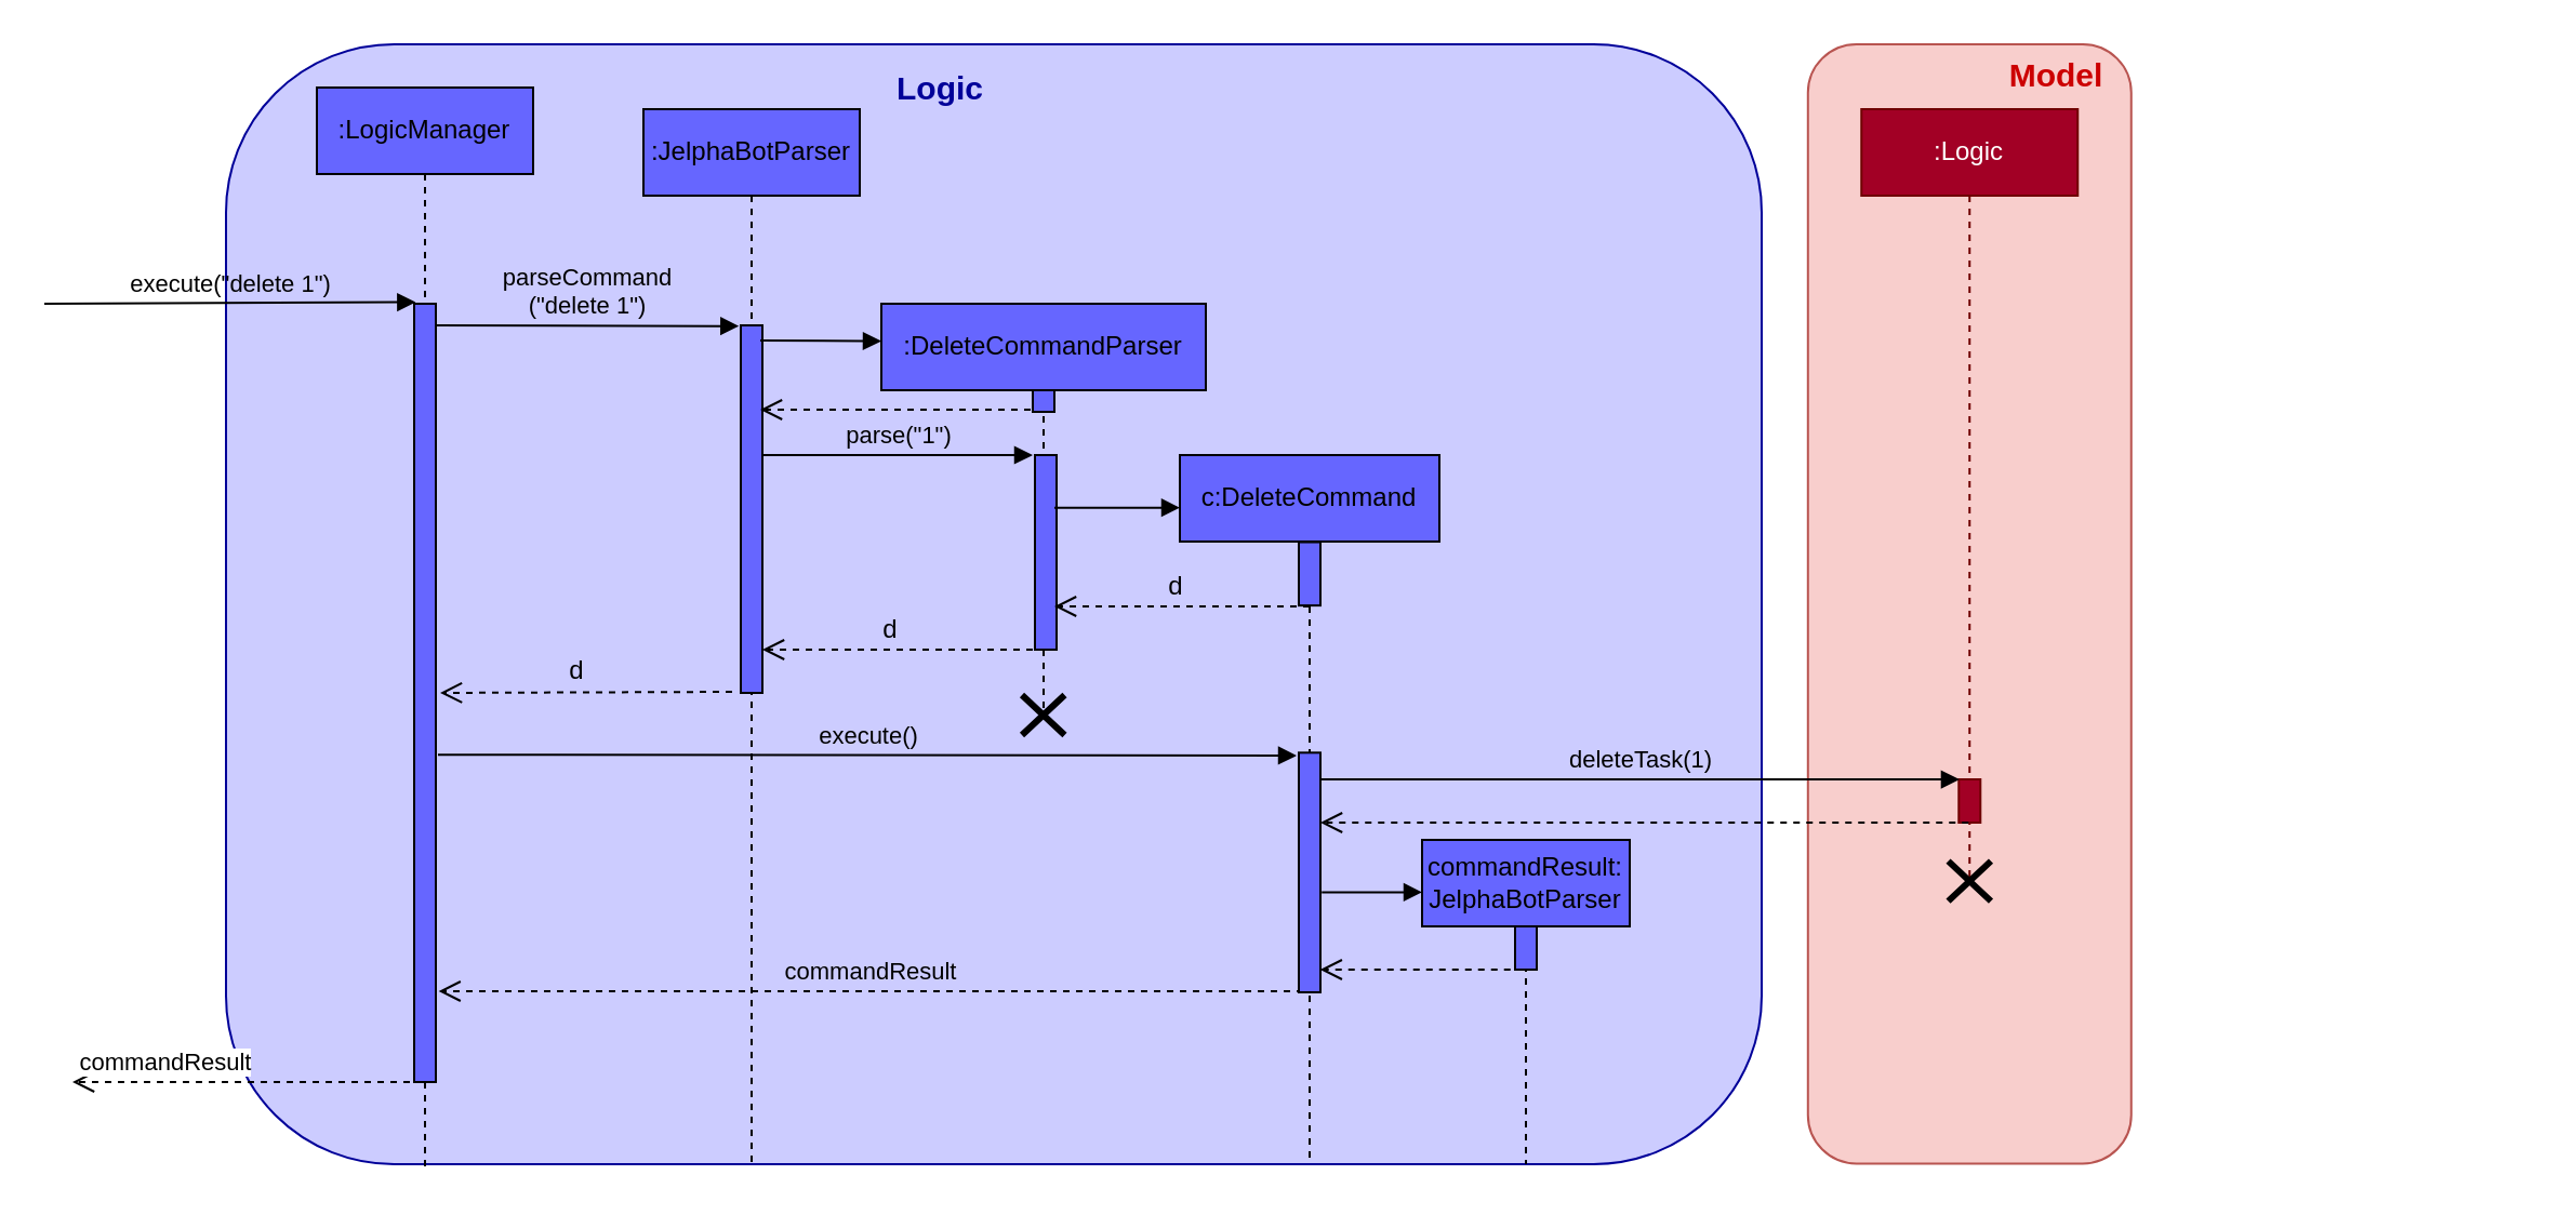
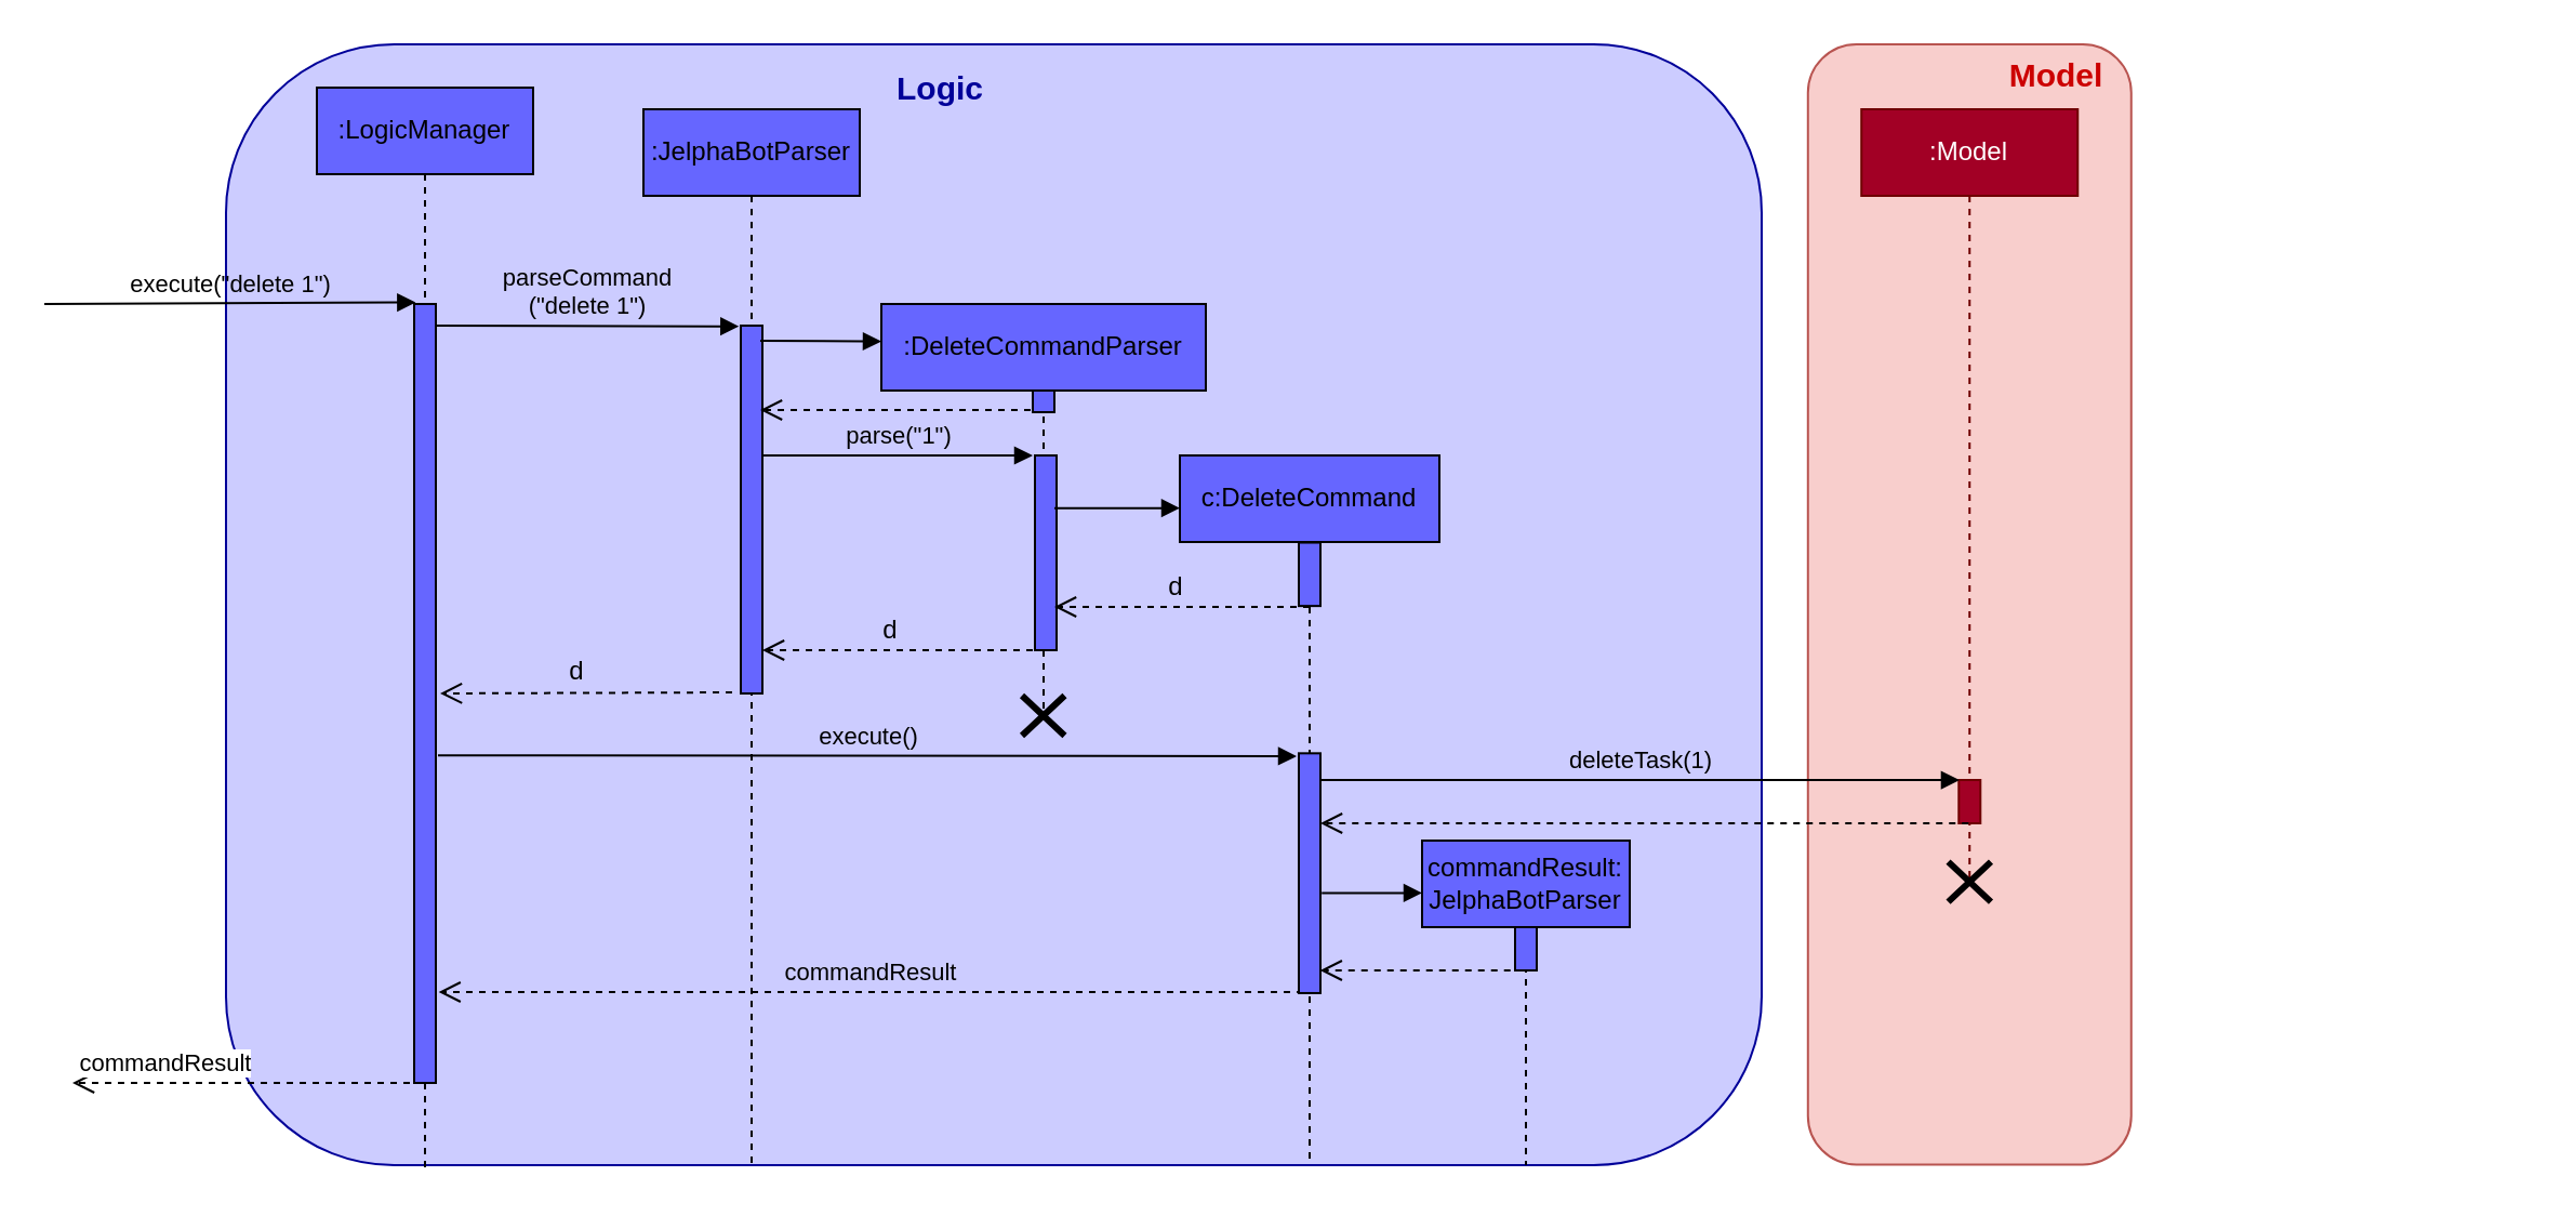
  <mxCell id="0" />
  <mxCell id="1" parent="0" />
  <mxCell id="2" value="" style="rounded=1;whiteSpace=wrap;html=1;shadow=0;fillColor=#CCCCFF;strokeColor=#000099;" parent="1" vertex="1"><mxGeometry x="104" y="20" width="710" height="518" as="geometry" /></mxCell>
  <mxCell id="3" value="" style="rounded=1;whiteSpace=wrap;html=1;shadow=0;rotation=-90;fillColor=#f8cecc;strokeColor=#b85450;" parent="1" vertex="1"><mxGeometry x="651.29" y="204.12" width="517.7" height="149.48" as="geometry" /></mxCell>
  <mxCell id="4" value="execute(&quot;delete 1&quot;)" style="html=1;verticalAlign=bottom;endArrow=block;fillColor=#4D9900;entryX=0.067;entryY=-0.002;entryDx=0;entryDy=0;entryPerimeter=0;labelBackgroundColor=none;" parent="1" target="44" edge="1"><mxGeometry width="80" relative="1" as="geometry"><mxPoint x="20" y="140" as="sourcePoint" /><mxPoint x="179.5" y="140" as="targetPoint" /></mxGeometry></mxCell>
  <mxCell id="5" value="commandResult" style="html=1;verticalAlign=bottom;endArrow=open;dashed=1;endSize=8;fillColor=#4D9900;labelBackgroundColor=none;" parent="1" edge="1"><mxGeometry relative="1" as="geometry"><mxPoint x="602" y="458" as="sourcePoint" /><mxPoint x="202.324" y="458" as="targetPoint" /></mxGeometry></mxCell>
  <mxCell id="6" value="&lt;font color=&quot;#000099&quot; size=&quot;1&quot;&gt;&lt;b style=&quot;font-size: 15px&quot;&gt;Logic&lt;/b&gt;&lt;/font&gt;" style="text;html=1;align=center;verticalAlign=middle;resizable=0;points=[];autosize=1;" parent="1" vertex="1"><mxGeometry x="404" y="30" width="60" height="20" as="geometry" /></mxCell>
  <mxCell id="7" value=":JelphaBotParser" style="shape=umlLifeline;perimeter=lifelinePerimeter;whiteSpace=wrap;html=1;container=1;collapsible=0;recursiveResize=0;outlineConnect=0;shadow=0;fillColor=#6666FF;" parent="1" vertex="1"><mxGeometry x="297" y="50" width="100" height="488" as="geometry" /></mxCell>
  <mxCell id="8" value="" style="html=1;points=[];perimeter=orthogonalPerimeter;shadow=0;fillColor=#6666FF;" parent="7" vertex="1"><mxGeometry x="45" y="100" width="10" height="170" as="geometry" /></mxCell>
  <mxCell id="9" value="" style="html=1;verticalAlign=bottom;endArrow=block;fillColor=#4D9900;entryX=0;entryY=0.091;entryDx=0;entryDy=0;entryPerimeter=0;" parent="7" target="10" edge="1"><mxGeometry width="80" relative="1" as="geometry"><mxPoint x="54" y="107" as="sourcePoint" /><mxPoint x="150" y="110" as="targetPoint" /></mxGeometry></mxCell>
  <mxCell id="10" value=":DeleteCommandParser" style="shape=umlLifeline;perimeter=lifelinePerimeter;whiteSpace=wrap;html=1;container=1;collapsible=0;recursiveResize=0;outlineConnect=0;shadow=0;fillColor=#6666FF;" parent="1" vertex="1"><mxGeometry x="407" y="140" width="150" height="190" as="geometry" /></mxCell>
  <mxCell id="11" value="" style="html=1;points=[];perimeter=orthogonalPerimeter;shadow=0;fillColor=#6666FF;" parent="10" vertex="1"><mxGeometry x="70" y="40" width="10" height="10" as="geometry" /></mxCell>
  <mxCell id="12" value="" style="group" parent="10" vertex="1" connectable="0"><mxGeometry x="71" y="70" width="10" height="120" as="geometry" /></mxCell>
  <mxCell id="13" value="" style="group" parent="12" vertex="1" connectable="0"><mxGeometry width="10" height="90" as="geometry" /></mxCell>
  <mxCell id="14" value="&lt;span style=&quot;color: rgba(0 , 0 , 0 , 0) ; font-family: monospace ; font-size: 0px&quot;&gt;%3CmxGraphModel%3E%3Croot%3E%3CmxCell%20id%3D%220%22%2F%3E%3CmxCell%20id%3D%221%22%20parent%3D%220%22%2F%3E%3CmxCell%20id%3D%222%22%20value%3D%22%22%20style%3D%22shape%3DumlDestroy%3BwhiteSpace%3Dwrap%3Bhtml%3D1%3BstrokeWidth%3D3%3BfillColor%3D%23ffffff%3B%22%20vertex%3D%221%22%20parent%3D%221%22%3E%3CmxGeometry%20x%3D%22562%22%20y%3D%22420%22%20width%3D%2230%22%20height%3D%2230%22%20as%3D%22geometry%22%2F%3E%3C%2FmxCell%3E%3C%2Froot%3E%3C%2FmxGraphModel%3E&lt;/span&gt;" style="html=1;points=[];perimeter=orthogonalPerimeter;shadow=0;fillColor=#6666FF;" parent="13" vertex="1"><mxGeometry width="10" height="90" as="geometry" /></mxCell>
  <mxCell id="15" value="parse(&quot;1&quot;)" style="html=1;verticalAlign=bottom;endArrow=block;fillColor=#4D9900;labelBackgroundColor=none;" parent="1" edge="1"><mxGeometry width="80" relative="1" as="geometry"><mxPoint x="352" y="210" as="sourcePoint" /><mxPoint x="477" y="210" as="targetPoint" /><Array as="points" /></mxGeometry></mxCell>
  <mxCell id="16" value="" style="group" parent="1" vertex="1" connectable="0"><mxGeometry x="545" y="210" width="120" height="328" as="geometry" /></mxCell>
  <mxCell id="17" value="c:DeleteCommand" style="shape=umlLifeline;perimeter=lifelinePerimeter;whiteSpace=wrap;html=1;container=1;collapsible=0;recursiveResize=0;outlineConnect=0;shadow=0;fillColor=#6666FF;" parent="16" vertex="1"><mxGeometry width="120" height="328" as="geometry" /></mxCell>
  <mxCell id="18" value="" style="html=1;points=[];perimeter=orthogonalPerimeter;shadow=0;fillColor=#6666FF;" parent="17" vertex="1"><mxGeometry x="55" y="40.274" width="10" height="29.301" as="geometry" /></mxCell>
  <mxCell id="19" value="" style="group" parent="17" vertex="1" connectable="0"><mxGeometry x="55" y="137.661" width="10" height="110.824" as="geometry" /></mxCell>
  <mxCell id="20" value="&lt;span style=&quot;color: rgba(0 , 0 , 0 , 0) ; font-family: monospace ; font-size: 0px&quot;&gt;%3CmxGraphModel%3E%3Croot%3E%3CmxCell%20id%3D%220%22%2F%3E%3CmxCell%20id%3D%221%22%20parent%3D%220%22%2F%3E%3CmxCell%20id%3D%222%22%20value%3D%22%22%20style%3D%22shape%3DumlDestroy%3BwhiteSpace%3Dwrap%3Bhtml%3D1%3BstrokeWidth%3D3%3BfillColor%3D%23ffffff%3B%22%20vertex%3D%221%22%20parent%3D%221%22%3E%3CmxGeometry%20x%3D%22562%22%20y%3D%22420%22%20width%3D%2230%22%20height%3D%2230%22%20as%3D%22geometry%22%2F%3E%3C%2FmxCell%3E%3C%2Froot%3E%3C%2FmxGraphModel%3E&lt;/span&gt;" style="html=1;points=[];perimeter=orthogonalPerimeter;shadow=0;fillColor=#6666FF;" parent="19" vertex="1"><mxGeometry width="10" height="110.824" as="geometry" /></mxCell>
  <mxCell id="21" value="" style="html=1;verticalAlign=bottom;endArrow=block;fillColor=#4D9900;" parent="16" edge="1"><mxGeometry width="80" relative="1" as="geometry"><mxPoint x="-58" y="24.325" as="sourcePoint" /><mxPoint y="24.325" as="targetPoint" /></mxGeometry></mxCell>
  <mxCell id="22" value="" style="html=1;verticalAlign=bottom;endArrow=open;dashed=1;endSize=8;fillColor=#4D9900;" parent="1" edge="1"><mxGeometry relative="1" as="geometry"><mxPoint x="605" y="280" as="sourcePoint" /><mxPoint x="487" y="280" as="targetPoint" /></mxGeometry></mxCell>
  <mxCell id="23" value="d" style="text;html=1;align=center;verticalAlign=middle;resizable=0;points=[];labelBackgroundColor=none;" parent="22" vertex="1" connectable="0"><mxGeometry x="0.069" y="-1" relative="1" as="geometry"><mxPoint y="-9" as="offset" /></mxGeometry></mxCell>
  <mxCell id="24" value="" style="html=1;verticalAlign=bottom;endArrow=open;dashed=1;endSize=8;fillColor=#4D9900;labelBackgroundColor=none;" parent="1" edge="1"><mxGeometry relative="1" as="geometry"><mxPoint x="477" y="300" as="sourcePoint" /><mxPoint x="352" y="300" as="targetPoint" /></mxGeometry></mxCell>
  <mxCell id="25" value="d" style="text;html=1;align=center;verticalAlign=middle;resizable=0;points=[];labelBackgroundColor=none;" parent="24" vertex="1" connectable="0"><mxGeometry x="0.069" y="-1" relative="1" as="geometry"><mxPoint y="-9" as="offset" /></mxGeometry></mxCell>
  <mxCell id="26" value="parseCommand&lt;br&gt;(&quot;delete 1&quot;)" style="html=1;verticalAlign=bottom;endArrow=block;fillColor=#4D9900;entryX=-0.086;entryY=0.002;entryDx=0;entryDy=0;entryPerimeter=0;labelBackgroundColor=none;" parent="1" target="8" edge="1"><mxGeometry width="80" relative="1" as="geometry"><mxPoint x="201" y="150" as="sourcePoint" /><mxPoint x="307" y="150" as="targetPoint" /><Array as="points" /></mxGeometry></mxCell>
  <mxCell id="27" value="" style="shape=umlDestroy;whiteSpace=wrap;html=1;strokeWidth=3;fillColor=#ffffff;" parent="1" vertex="1"><mxGeometry x="472" y="321" width="19.73" height="18.5" as="geometry" /></mxCell>
  <mxCell id="28" value="" style="html=1;verticalAlign=bottom;endArrow=open;dashed=1;endSize=8;fillColor=#4D9900;labelBackgroundColor=none;" parent="1" edge="1"><mxGeometry relative="1" as="geometry"><mxPoint x="338" y="319.5" as="sourcePoint" /><mxPoint x="203" y="320" as="targetPoint" /></mxGeometry></mxCell>
  <mxCell id="29" value="d" style="text;html=1;align=center;verticalAlign=middle;resizable=0;points=[];labelBackgroundColor=none;" parent="28" vertex="1" connectable="0"><mxGeometry x="0.069" y="-1" relative="1" as="geometry"><mxPoint y="-9" as="offset" /></mxGeometry></mxCell>
  <mxCell id="30" value="execute()" style="html=1;verticalAlign=bottom;endArrow=block;fillColor=#4D9900;labelBackgroundColor=none;" parent="1" edge="1"><mxGeometry width="80" relative="1" as="geometry"><mxPoint x="202" y="348.64" as="sourcePoint" /><mxPoint x="599" y="349" as="targetPoint" /></mxGeometry></mxCell>
  <mxCell id="31" value="" style="html=1;verticalAlign=bottom;endArrow=open;dashed=1;endSize=8;fillColor=#4D9900;" parent="1" edge="1"><mxGeometry relative="1" as="geometry"><mxPoint x="703.87" y="448" as="sourcePoint" /><mxPoint x="609.87" y="448" as="targetPoint" /></mxGeometry></mxCell>
  <mxCell id="32" value="commandResult" style="html=1;verticalAlign=bottom;endArrow=open;dashed=1;endSize=8;fillColor=#4D9900;" parent="1" edge="1"><mxGeometry x="0.488" relative="1" as="geometry"><mxPoint x="201" y="500" as="sourcePoint" /><mxPoint x="33.004" y="500" as="targetPoint" /><mxPoint as="offset" /></mxGeometry></mxCell>
- <mxCell id="33" value=":Logic" style="shape=umlLifeline;perimeter=lifelinePerimeter;whiteSpace=wrap;html=1;container=1;collapsible=0;recursiveResize=0;outlineConnect=0;shadow=0;fillColor=#a20025;strokeColor=#6F0000;fontColor=#ffffff;" parent="1" vertex="1"><mxGeometry x="860.13" y="50" width="100" height="358" as="geometry" /></mxCell>
+ <mxCell id="33" value=":Model" style="shape=umlLifeline;perimeter=lifelinePerimeter;whiteSpace=wrap;html=1;container=1;collapsible=0;recursiveResize=0;outlineConnect=0;shadow=0;fillColor=#a20025;strokeColor=#6F0000;fontColor=#ffffff;" parent="1" vertex="1"><mxGeometry x="860.13" y="50" width="100" height="358" as="geometry" /></mxCell>
  <mxCell id="34" value="" style="html=1;points=[];perimeter=orthogonalPerimeter;shadow=0;fillColor=#a20025;strokeColor=#6F0000;fontColor=#ffffff;" parent="33" vertex="1"><mxGeometry x="45.01" y="310" width="10" height="20" as="geometry" /></mxCell>
  <mxCell id="35" value="" style="shape=umlDestroy;whiteSpace=wrap;html=1;strokeWidth=3;fillColor=#ffffff;" parent="33" vertex="1"><mxGeometry x="40.14" y="347.82" width="19.73" height="18.5" as="geometry" /></mxCell>
  <mxCell id="36" value="" style="html=1;verticalAlign=bottom;endArrow=open;dashed=1;endSize=8;fillColor=#4D9900;" parent="1" edge="1"><mxGeometry relative="1" as="geometry"><mxPoint x="476" y="189" as="sourcePoint" /><mxPoint x="351" y="189" as="targetPoint" /></mxGeometry></mxCell>
  <mxCell id="37" value="deleteTask(1)" style="html=1;verticalAlign=bottom;endArrow=block;fillColor=#4D9900;entryX=0.033;entryY=0.003;entryDx=0;entryDy=0;entryPerimeter=0;labelBackgroundColor=none;" parent="1" target="34" edge="1"><mxGeometry width="80" relative="1" as="geometry"><mxPoint x="610" y="360" as="sourcePoint" /><mxPoint x="900" y="360" as="targetPoint" /></mxGeometry></mxCell>
  <mxCell id="38" value="" style="html=1;verticalAlign=bottom;endArrow=open;dashed=1;endSize=8;fillColor=#4D9900;" parent="1" edge="1"><mxGeometry relative="1" as="geometry"><mxPoint x="909.63" y="380" as="sourcePoint" /><mxPoint x="610" y="380" as="targetPoint" /></mxGeometry></mxCell>
  <mxCell id="39" value="&lt;font style=&quot;font-size: 20px&quot; color=&quot;#cc0000&quot;&gt;&lt;b style=&quot;font-size: 15px&quot;&gt;Model&lt;/b&gt;&lt;/font&gt;" style="text;html=1;align=center;verticalAlign=middle;resizable=0;points=[];autosize=1;" parent="1" vertex="1"><mxGeometry x="920.13" y="22" width="60" height="20" as="geometry" /></mxCell>
  <mxCell id="40" value="commandResult:&lt;br&gt;JelphaBotParser" style="shape=umlLifeline;perimeter=lifelinePerimeter;whiteSpace=wrap;html=1;container=1;collapsible=0;recursiveResize=0;outlineConnect=0;shadow=0;fillColor=#6666FF;" parent="1" vertex="1"><mxGeometry x="657" y="388" width="96" height="150" as="geometry" /></mxCell>
  <mxCell id="41" value="" style="html=1;points=[];perimeter=orthogonalPerimeter;shadow=0;fillColor=#6666FF;" parent="40" vertex="1"><mxGeometry x="43" y="40" width="10" height="20" as="geometry" /></mxCell>
  <mxCell id="42" value="" style="html=1;verticalAlign=bottom;endArrow=block;fillColor=#4D9900;" parent="1" edge="1"><mxGeometry width="80" relative="1" as="geometry"><mxPoint x="610.6" y="412.237" as="sourcePoint" /><mxPoint x="657" y="412.237" as="targetPoint" /></mxGeometry></mxCell>
  <mxCell id="43" value=":LogicManager" style="shape=umlLifeline;perimeter=lifelinePerimeter;whiteSpace=wrap;html=1;container=1;collapsible=0;recursiveResize=0;outlineConnect=0;shadow=0;fillColor=#6666FF;" parent="1" vertex="1"><mxGeometry x="146" y="40" width="100" height="500" as="geometry" /></mxCell>
  <mxCell id="44" value="" style="html=1;points=[];perimeter=orthogonalPerimeter;shadow=0;fillColor=#6666FF;" parent="1" vertex="1"><mxGeometry x="191" y="140" width="10" height="360" as="geometry" /></mxCell>
